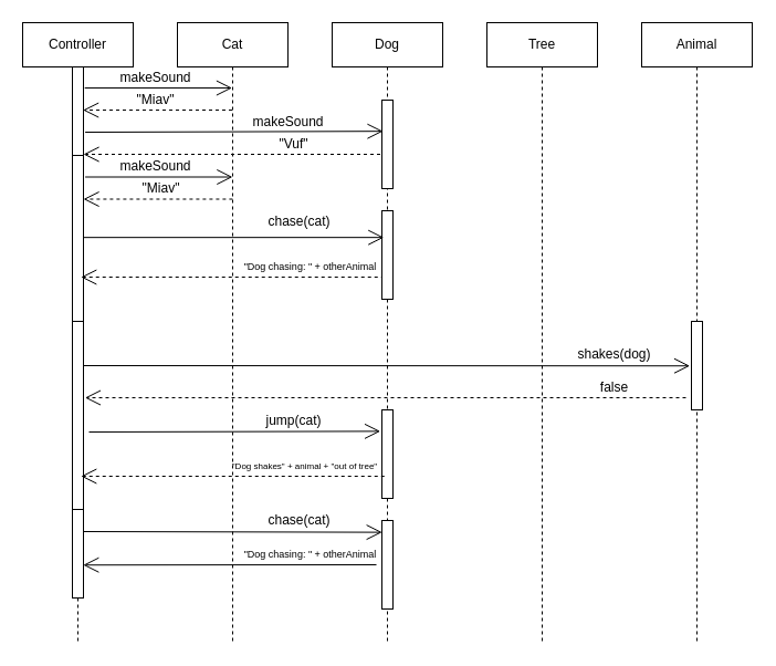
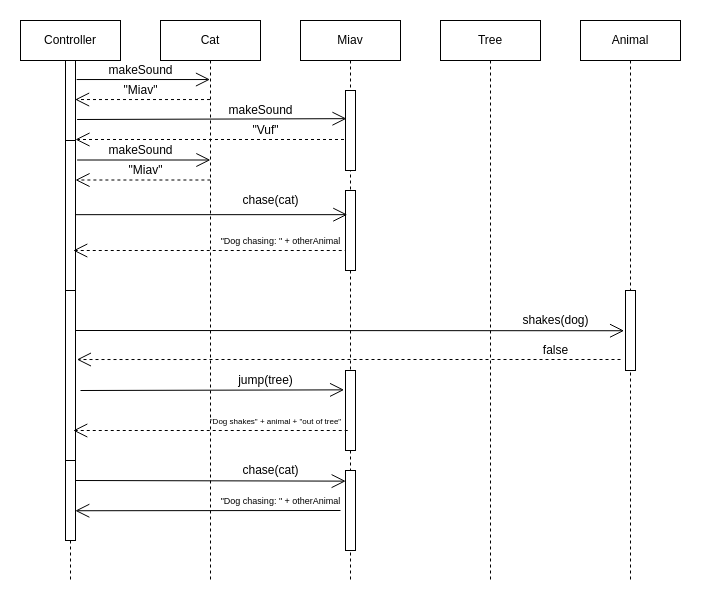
  <mxCell id="0" />
  <mxCell id="1" parent="0" />
  <mxCell id="2" value="Controller" style="shape=umlLifeline;perimeter=lifelinePerimeter;whiteSpace=wrap;html=1;container=1;collapsible=0;recursiveResize=0;outlineConnect=0;" vertex="1" parent="1"><mxGeometry x="20" y="20" width="100" height="560" as="geometry" /></mxCell>
  <mxCell id="3" value="" style="html=1;points=[];perimeter=orthogonalPerimeter;" vertex="1" parent="2"><mxGeometry x="45" y="40" width="10" height="80" as="geometry" /></mxCell>
  <mxCell id="4" value="" style="endArrow=open;endFill=1;endSize=12;html=1;rounded=0;dashed=1;entryX=0.96;entryY=0.488;entryDx=0;entryDy=0;entryPerimeter=0;" edge="1" parent="2"><mxGeometry width="160" relative="1" as="geometry"><mxPoint x="189.9" y="159.5" as="sourcePoint" /><mxPoint x="55.0" y="159.5" as="targetPoint" /></mxGeometry></mxCell>
  <mxCell id="5" value="" style="endArrow=open;endFill=1;endSize=12;html=1;rounded=0;exitX=1.12;exitY=0.238;exitDx=0;exitDy=0;exitPerimeter=0;" edge="1" parent="2"><mxGeometry width="160" relative="1" as="geometry"><mxPoint x="56.6" y="139.5" as="sourcePoint" /><mxPoint x="189.9" y="139.5" as="targetPoint" /></mxGeometry></mxCell>
  <mxCell id="6" value="" style="html=1;points=[];perimeter=orthogonalPerimeter;" vertex="1" parent="2"><mxGeometry x="45" y="120" width="10" height="150" as="geometry" /></mxCell>
  <mxCell id="7" value="" style="endArrow=open;endFill=1;endSize=12;html=1;rounded=0;entryX=-0.14;entryY=0.503;entryDx=0;entryDy=0;entryPerimeter=0;" edge="1" parent="2" target="23"><mxGeometry width="160" relative="1" as="geometry"><mxPoint x="55" y="310" as="sourcePoint" /><mxPoint x="600" y="310" as="targetPoint" /></mxGeometry></mxCell>
  <mxCell id="8" value="" style="endArrow=open;endFill=1;endSize=12;html=1;rounded=0;entryX=-0.14;entryY=0.242;entryDx=0;entryDy=0;entryPerimeter=0;" edge="1" parent="2" target="19"><mxGeometry width="160" relative="1" as="geometry"><mxPoint x="60" y="370" as="sourcePoint" /><mxPoint x="220" y="370" as="targetPoint" /></mxGeometry></mxCell>
  <mxCell id="9" value="" style="html=1;points=[];perimeter=orthogonalPerimeter;" vertex="1" parent="2"><mxGeometry x="45" y="270" width="10" height="170" as="geometry" /></mxCell>
  <mxCell id="10" value="" style="html=1;points=[];perimeter=orthogonalPerimeter;" vertex="1" parent="2"><mxGeometry x="45" y="440" width="10" height="80" as="geometry" /></mxCell>
  <mxCell id="11" value="Cat" style="shape=umlLifeline;perimeter=lifelinePerimeter;whiteSpace=wrap;html=1;container=1;collapsible=0;recursiveResize=0;outlineConnect=0;" vertex="1" parent="1"><mxGeometry x="160" y="20" width="100" height="560" as="geometry" /></mxCell>
  <mxCell id="12" value="" style="endArrow=open;endFill=1;endSize=12;html=1;rounded=0;dashed=1;entryX=0.96;entryY=0.488;entryDx=0;entryDy=0;entryPerimeter=0;" edge="1" parent="11" source="15"><mxGeometry width="160" relative="1" as="geometry"><mxPoint x="49.9" y="119.0" as="sourcePoint" /><mxPoint x="-85.0" y="119.0" as="targetPoint" /></mxGeometry></mxCell>
  <mxCell id="13" value="" style="endArrow=open;endFill=1;endSize=12;html=1;rounded=0;exitX=1.12;exitY=0.238;exitDx=0;exitDy=0;exitPerimeter=0;entryX=0.1;entryY=0.352;entryDx=0;entryDy=0;entryPerimeter=0;" edge="1" parent="11" target="17"><mxGeometry width="160" relative="1" as="geometry"><mxPoint x="-83.4" y="99.0" as="sourcePoint" /><mxPoint x="49.9" y="99.0" as="targetPoint" /></mxGeometry></mxCell>
  <mxCell id="14" value="makeSound" style="text;html=1;align=center;verticalAlign=middle;resizable=0;points=[];autosize=1;strokeColor=none;fillColor=none;" vertex="1" parent="11"><mxGeometry x="-60" y="120" width="80" height="20" as="geometry" /></mxCell>
- <mxCell id="15" value="Dog" style="shape=umlLifeline;perimeter=lifelinePerimeter;whiteSpace=wrap;html=1;container=1;collapsible=0;recursiveResize=0;outlineConnect=0;" vertex="1" parent="1"><mxGeometry x="300" y="20" width="100" height="560" as="geometry" /></mxCell>
+ <mxCell id="15" value="Miav" style="shape=umlLifeline;perimeter=lifelinePerimeter;whiteSpace=wrap;html=1;container=1;collapsible=0;recursiveResize=0;outlineConnect=0;" vertex="1" parent="1"><mxGeometry x="300" y="20" width="100" height="560" as="geometry" /></mxCell>
  <mxCell id="16" value="" style="endArrow=open;endFill=1;endSize=12;html=1;rounded=0;dashed=1;entryX=0.96;entryY=0.488;entryDx=0;entryDy=0;entryPerimeter=0;" edge="1" parent="15"><mxGeometry width="160" relative="1" as="geometry"><mxPoint x="47.25" y="230" as="sourcePoint" /><mxPoint x="-227.25" y="230" as="targetPoint" /></mxGeometry></mxCell>
  <mxCell id="17" value="" style="html=1;points=[];perimeter=orthogonalPerimeter;" vertex="1" parent="15"><mxGeometry x="45" y="70" width="10" height="80" as="geometry" /></mxCell>
  <mxCell id="18" value="" style="html=1;points=[];perimeter=orthogonalPerimeter;" vertex="1" parent="15"><mxGeometry x="45" y="170" width="10" height="80" as="geometry" /></mxCell>
  <mxCell id="19" value="" style="html=1;points=[];perimeter=orthogonalPerimeter;" vertex="1" parent="15"><mxGeometry x="45" y="350" width="10" height="80" as="geometry" /></mxCell>
  <mxCell id="20" value="" style="html=1;points=[];perimeter=orthogonalPerimeter;" vertex="1" parent="15"><mxGeometry x="45" y="450" width="10" height="80" as="geometry" /></mxCell>
  <mxCell id="21" value="Tree" style="shape=umlLifeline;perimeter=lifelinePerimeter;whiteSpace=wrap;html=1;container=1;collapsible=0;recursiveResize=0;outlineConnect=0;" vertex="1" parent="1"><mxGeometry x="440" y="20" width="100" height="560" as="geometry" /></mxCell>
  <mxCell id="22" value="Animal" style="shape=umlLifeline;perimeter=lifelinePerimeter;whiteSpace=wrap;html=1;container=1;collapsible=0;recursiveResize=0;outlineConnect=0;" vertex="1" parent="1"><mxGeometry x="580" y="20" width="100" height="560" as="geometry" /></mxCell>
  <mxCell id="23" value="" style="html=1;points=[];perimeter=orthogonalPerimeter;" vertex="1" parent="22"><mxGeometry x="45" y="270" width="10" height="80" as="geometry" /></mxCell>
  <mxCell id="24" value="" style="endArrow=open;endFill=1;endSize=12;html=1;rounded=0;dashed=1;entryX=0.96;entryY=0.488;entryDx=0;entryDy=0;entryPerimeter=0;" edge="1" parent="1" source="11" target="3"><mxGeometry width="160" relative="1" as="geometry"><mxPoint x="140" y="200" as="sourcePoint" /><mxPoint x="300" y="200" as="targetPoint" /></mxGeometry></mxCell>
  <mxCell id="25" value="" style="endArrow=open;endFill=1;endSize=12;html=1;rounded=0;exitX=1.12;exitY=0.238;exitDx=0;exitDy=0;exitPerimeter=0;" edge="1" parent="1" source="3" target="11"><mxGeometry width="160" relative="1" as="geometry"><mxPoint x="90" y="80" as="sourcePoint" /><mxPoint x="230" y="80" as="targetPoint" /></mxGeometry></mxCell>
  <mxCell id="26" value="makeSound" style="text;html=1;align=center;verticalAlign=middle;resizable=0;points=[];autosize=1;strokeColor=none;fillColor=none;" vertex="1" parent="1"><mxGeometry x="100" y="60" width="80" height="20" as="geometry" /></mxCell>
  <mxCell id="27" value="&quot;Miav&quot;" style="text;html=1;align=center;verticalAlign=middle;resizable=0;points=[];autosize=1;strokeColor=none;fillColor=none;" vertex="1" parent="1"><mxGeometry x="115" y="80" width="50" height="20" as="geometry" /></mxCell>
  <mxCell id="28" value="&quot;Vuf&quot;" style="text;html=1;align=center;verticalAlign=middle;resizable=0;points=[];autosize=1;strokeColor=none;fillColor=none;" vertex="1" parent="1"><mxGeometry x="245" y="120" width="40" height="20" as="geometry" /></mxCell>
  <mxCell id="29" value="makeSound" style="text;html=1;align=center;verticalAlign=middle;resizable=0;points=[];autosize=1;strokeColor=none;fillColor=none;" vertex="1" parent="1"><mxGeometry x="220" y="100" width="80" height="20" as="geometry" /></mxCell>
  <mxCell id="30" value="&quot;Miav&quot;" style="text;html=1;align=center;verticalAlign=middle;resizable=0;points=[];autosize=1;strokeColor=none;fillColor=none;" vertex="1" parent="1"><mxGeometry x="120" y="160" width="50" height="20" as="geometry" /></mxCell>
  <mxCell id="31" value="" style="endArrow=open;endFill=1;endSize=12;html=1;rounded=0;entryX=0.18;entryY=0.302;entryDx=0;entryDy=0;entryPerimeter=0;" edge="1" parent="1" source="6" target="18"><mxGeometry width="160" relative="1" as="geometry"><mxPoint x="110" y="210" as="sourcePoint" /><mxPoint x="230" y="210" as="targetPoint" /></mxGeometry></mxCell>
  <mxCell id="32" value="chase(cat)" style="text;html=1;align=center;verticalAlign=middle;resizable=0;points=[];autosize=1;strokeColor=none;fillColor=none;" vertex="1" parent="1"><mxGeometry x="235" y="190" width="70" height="20" as="geometry" /></mxCell>
  <mxCell id="33" value="&lt;font style=&quot;font-size: 9px&quot;&gt;&quot;Dog chasing: &quot; + otherAnimal&lt;/font&gt;" style="text;html=1;align=center;verticalAlign=middle;resizable=0;points=[];autosize=1;strokeColor=none;fillColor=none;" vertex="1" parent="1"><mxGeometry x="210" y="230" width="140" height="20" as="geometry" /></mxCell>
  <mxCell id="34" value="shakes(dog)" style="text;html=1;align=center;verticalAlign=middle;resizable=0;points=[];autosize=1;strokeColor=none;fillColor=none;" vertex="1" parent="1"><mxGeometry x="505" y="310" width="100" height="20" as="geometry" /></mxCell>
- <mxCell id="35" value="jump(cat)" style="text;html=1;align=center;verticalAlign=middle;resizable=0;points=[];autosize=1;strokeColor=none;fillColor=none;" vertex="1" parent="1"><mxGeometry x="230" y="370" width="70" height="20" as="geometry" /></mxCell>
+ <mxCell id="35" value="jump(tree)" style="text;html=1;align=center;verticalAlign=middle;resizable=0;points=[];autosize=1;strokeColor=none;fillColor=none;" vertex="1" parent="1"><mxGeometry x="230" y="370" width="70" height="20" as="geometry" /></mxCell>
  <mxCell id="36" value="" style="endArrow=open;endFill=1;endSize=12;html=1;rounded=0;entryX=1.14;entryY=0.406;entryDx=0;entryDy=0;entryPerimeter=0;dashed=1;" edge="1" parent="1" target="9"><mxGeometry width="160" relative="1" as="geometry"><mxPoint x="620" y="359" as="sourcePoint" /><mxPoint x="610" y="350" as="targetPoint" /></mxGeometry></mxCell>
  <mxCell id="37" value="false" style="text;html=1;align=center;verticalAlign=middle;resizable=0;points=[];autosize=1;strokeColor=none;fillColor=none;" vertex="1" parent="1"><mxGeometry x="535" y="340" width="40" height="20" as="geometry" /></mxCell>
  <mxCell id="38" value="" style="endArrow=open;endFill=1;endSize=12;html=1;rounded=0;dashed=1;entryX=0.96;entryY=0.488;entryDx=0;entryDy=0;entryPerimeter=0;" edge="1" parent="1"><mxGeometry width="160" relative="1" as="geometry"><mxPoint x="347.25" y="430" as="sourcePoint" /><mxPoint x="72.75" y="430" as="targetPoint" /></mxGeometry></mxCell>
  <mxCell id="39" value="&lt;font style=&quot;font-size: 8px&quot;&gt;&quot;Dog shakes&quot; + animal + &quot;out of tree&quot;&lt;/font&gt;" style="text;html=1;align=center;verticalAlign=middle;resizable=0;points=[];autosize=1;strokeColor=none;fillColor=none;" vertex="1" parent="1"><mxGeometry x="200" y="410" width="150" height="20" as="geometry" /></mxCell>
  <mxCell id="40" value="" style="endArrow=open;endFill=1;endSize=12;html=1;rounded=0;entryX=0.02;entryY=0.133;entryDx=0;entryDy=0;entryPerimeter=0;" edge="1" parent="1" target="20"><mxGeometry width="160" relative="1" as="geometry"><mxPoint x="75" y="480" as="sourcePoint" /><mxPoint x="235" y="480" as="targetPoint" /></mxGeometry></mxCell>
  <mxCell id="41" value="chase(cat)" style="text;html=1;align=center;verticalAlign=middle;resizable=0;points=[];autosize=1;strokeColor=none;fillColor=none;" vertex="1" parent="1"><mxGeometry x="235" y="460" width="70" height="20" as="geometry" /></mxCell>
  <mxCell id="42" value="" style="endArrow=open;endFill=1;endSize=12;html=1;rounded=0;entryX=0.98;entryY=0.628;entryDx=0;entryDy=0;entryPerimeter=0;" edge="1" parent="1" target="10"><mxGeometry width="160" relative="1" as="geometry"><mxPoint x="340" y="510" as="sourcePoint" /><mxPoint x="240" y="510" as="targetPoint" /></mxGeometry></mxCell>
  <mxCell id="43" value="&lt;font style=&quot;font-size: 9px&quot;&gt;&quot;Dog chasing: &quot; + otherAnimal&lt;/font&gt;" style="text;html=1;align=center;verticalAlign=middle;resizable=0;points=[];autosize=1;strokeColor=none;fillColor=none;" vertex="1" parent="1"><mxGeometry x="210" y="490" width="140" height="20" as="geometry" /></mxCell>
